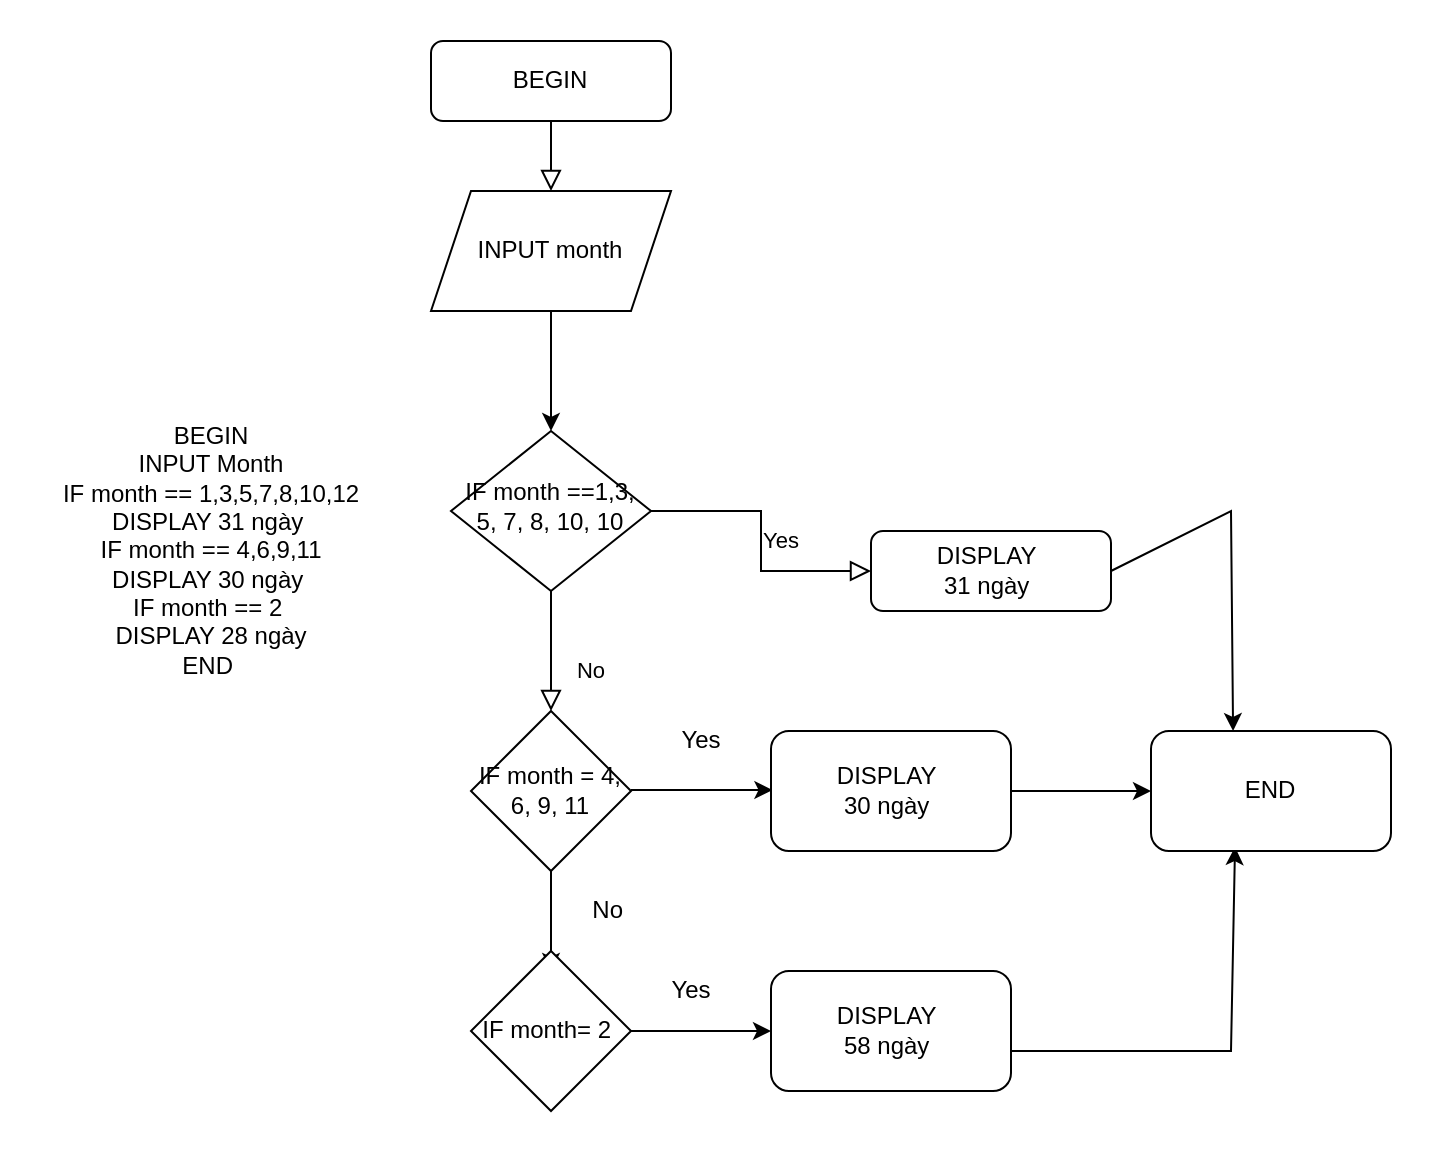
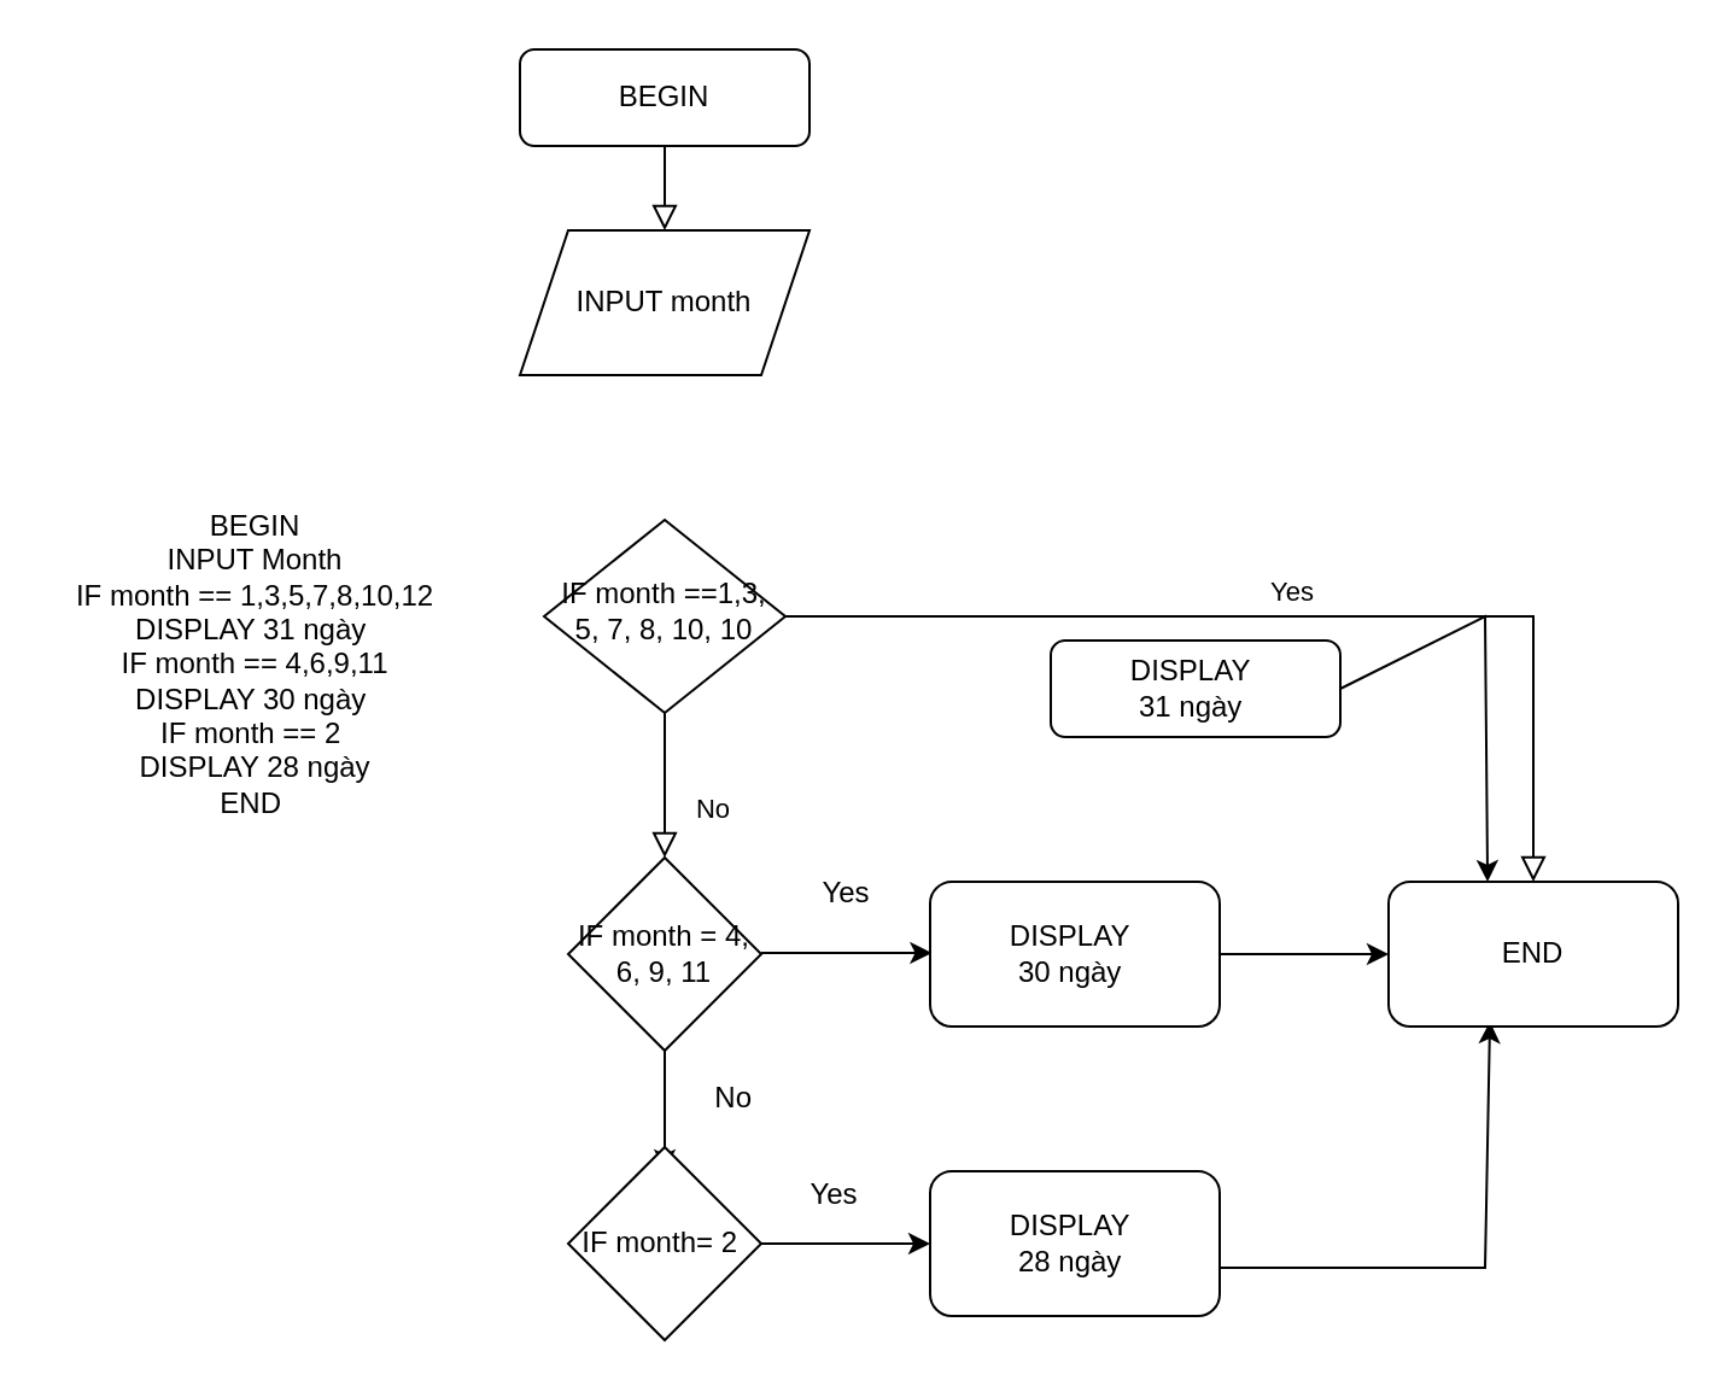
  <mxCell id="0" />
  <mxCell id="1" parent="0" />
  <mxCell id="2" value="" style="rounded=0;html=1;jettySize=auto;orthogonalLoop=1;fontSize=11;endArrow=block;endFill=0;endSize=8;strokeWidth=1;shadow=0;labelBackgroundColor=none;edgeStyle=orthogonalEdgeStyle;" parent="1" source="3" edge="1"><mxGeometry relative="1" as="geometry"><mxPoint x="275" y="95" as="targetPoint" /></mxGeometry></mxCell>
  <mxCell id="3" value="BEGIN" style="rounded=1;whiteSpace=wrap;html=1;fontSize=12;glass=0;strokeWidth=1;shadow=0;" parent="1" vertex="1"><mxGeometry x="215" y="20" width="120" height="40" as="geometry" /></mxCell>
  <mxCell id="4" value="No" style="rounded=0;html=1;jettySize=auto;orthogonalLoop=1;fontSize=11;endArrow=block;endFill=0;endSize=8;strokeWidth=1;shadow=0;labelBackgroundColor=none;edgeStyle=orthogonalEdgeStyle;" parent="1" source="6" edge="1"><mxGeometry x="0.333" y="20" relative="1" as="geometry"><mxPoint as="offset" /><mxPoint x="275" y="355" as="targetPoint" /></mxGeometry></mxCell>
- <mxCell id="5" value="Yes" style="edgeStyle=orthogonalEdgeStyle;rounded=0;html=1;jettySize=auto;orthogonalLoop=1;fontSize=11;endArrow=block;endFill=0;endSize=8;strokeWidth=1;shadow=0;labelBackgroundColor=none;" parent="1" source="6" target="7" edge="1"><mxGeometry y="10" relative="1" as="geometry"><mxPoint as="offset" /></mxGeometry></mxCell>
+ <mxCell id="5" value="Yes" style="edgeStyle=orthogonalEdgeStyle;rounded=0;html=1;jettySize=auto;orthogonalLoop=1;fontSize=11;endArrow=block;endFill=0;endSize=8;strokeWidth=1;shadow=0;labelBackgroundColor=none;" parent="1" source="6" target="24" edge="1"><mxGeometry y="10" relative="1" as="geometry"><mxPoint as="offset" /></mxGeometry></mxCell>
  <mxCell id="6" value="IF month ==1,3, 5, 7, 8, 10, 10" style="rhombus;whiteSpace=wrap;html=1;shadow=0;fontFamily=Helvetica;fontSize=12;align=center;strokeWidth=1;spacing=6;spacingTop=-4;" parent="1" vertex="1"><mxGeometry x="225" y="215" width="100" height="80" as="geometry" /></mxCell>
  <mxCell id="7" value="DISPLAY&amp;nbsp;&lt;br&gt;31 ngày&amp;nbsp;" style="rounded=1;whiteSpace=wrap;html=1;fontSize=12;glass=0;strokeWidth=1;shadow=0;" parent="1" vertex="1"><mxGeometry x="435" y="265" width="120" height="40" as="geometry" /></mxCell>
  <mxCell id="8" value="INPUT month" style="shape=parallelogram;perimeter=parallelogramPerimeter;whiteSpace=wrap;html=1;fixedSize=1;" vertex="1" parent="1"><mxGeometry x="215" y="95" width="120" height="60" as="geometry" /></mxCell>
  <mxCell id="9" value="" style="endArrow=classic;html=1;rounded=0;" edge="1" parent="1"><mxGeometry width="50" height="50" relative="1" as="geometry"><mxPoint x="315" y="394.5" as="sourcePoint" /><mxPoint x="385.711" y="394.5" as="targetPoint" /></mxGeometry></mxCell>
  <mxCell id="10" value="DISPLAY&amp;nbsp;&lt;br&gt;30 ngày&amp;nbsp;" style="rounded=1;whiteSpace=wrap;html=1;" vertex="1" parent="1"><mxGeometry x="385" y="365" width="120" height="60" as="geometry" /></mxCell>
  <mxCell id="11" value="IF month = 4, 6, 9, 11" style="rhombus;whiteSpace=wrap;html=1;" vertex="1" parent="1"><mxGeometry x="235" y="355" width="80" height="80" as="geometry" /></mxCell>
  <mxCell id="12" value="" style="endArrow=classic;html=1;rounded=0;exitX=0.5;exitY=1;exitDx=0;exitDy=0;" edge="1" parent="1" source="11"><mxGeometry width="50" height="50" relative="1" as="geometry"><mxPoint x="265" y="505" as="sourcePoint" /><mxPoint x="275" y="485" as="targetPoint" /></mxGeometry></mxCell>
  <mxCell id="13" value="IF month= 2&amp;nbsp;" style="rhombus;whiteSpace=wrap;html=1;" vertex="1" parent="1"><mxGeometry x="235" y="475" width="80" height="80" as="geometry" /></mxCell>
  <mxCell id="14" value="" style="endArrow=classic;html=1;rounded=0;exitX=1;exitY=0.5;exitDx=0;exitDy=0;" edge="1" parent="1" source="13"><mxGeometry width="50" height="50" relative="1" as="geometry"><mxPoint x="335" y="525" as="sourcePoint" /><mxPoint x="385" y="515" as="targetPoint" /></mxGeometry></mxCell>
- <mxCell id="15" value="DISPLAY&amp;nbsp;&lt;br&gt;58 ngày&amp;nbsp;" style="rounded=1;whiteSpace=wrap;html=1;" vertex="1" parent="1"><mxGeometry x="385" y="485" width="120" height="60" as="geometry" /></mxCell>
+ <mxCell id="15" value="DISPLAY&amp;nbsp;&lt;br&gt;28 ngày&amp;nbsp;" style="rounded=1;whiteSpace=wrap;html=1;" vertex="1" parent="1"><mxGeometry x="385" y="485" width="120" height="60" as="geometry" /></mxCell>
  <mxCell id="16" value="BEGIN&lt;br&gt;INPUT Month&lt;br&gt;IF month == 1,3,5,7,8,10,12&lt;br&gt;DISPLAY 31 ngày&amp;nbsp;&lt;br&gt;IF month == 4,6,9,11&lt;br&gt;DISPLAY 30 ngày&amp;nbsp;&lt;br&gt;IF month == 2&amp;nbsp;&lt;br&gt;DISPLAY 28 ngày&lt;br&gt;END&amp;nbsp;" style="text;html=1;align=center;verticalAlign=middle;resizable=0;points=[];autosize=1;strokeColor=none;fillColor=none;" vertex="1" parent="1"><mxGeometry x="20" y="205" width="170" height="140" as="geometry" /></mxCell>
  <mxCell id="17" value="Yes" style="text;html=1;align=center;verticalAlign=middle;resizable=0;points=[];autosize=1;strokeColor=none;fillColor=none;" vertex="1" parent="1"><mxGeometry x="330" y="355" width="40" height="30" as="geometry" /></mxCell>
  <mxCell id="18" value="No&amp;nbsp;" style="text;html=1;align=center;verticalAlign=middle;resizable=0;points=[];autosize=1;strokeColor=none;fillColor=none;" vertex="1" parent="1"><mxGeometry x="285" y="440" width="40" height="30" as="geometry" /></mxCell>
  <mxCell id="19" value="Yes" style="text;html=1;align=center;verticalAlign=middle;resizable=0;points=[];autosize=1;strokeColor=none;fillColor=none;" vertex="1" parent="1"><mxGeometry x="325" y="480" width="40" height="30" as="geometry" /></mxCell>
- <mxCell id="20" value="" style="endArrow=classic;html=1;rounded=0;exitX=0.5;exitY=1;exitDx=0;exitDy=0;entryX=0.5;entryY=0;entryDx=0;entryDy=0;" edge="1" parent="1" source="8" target="6"><mxGeometry width="50" height="50" relative="1" as="geometry"><mxPoint x="255" y="225" as="sourcePoint" /><mxPoint x="305" y="175" as="targetPoint" /></mxGeometry></mxCell>
  <mxCell id="21" value="" style="endArrow=classic;html=1;rounded=0;exitX=1;exitY=0.5;exitDx=0;exitDy=0;entryX=0.342;entryY=0;entryDx=0;entryDy=0;entryPerimeter=0;" edge="1" parent="1" source="7" target="24"><mxGeometry width="50" height="50" relative="1" as="geometry"><mxPoint x="445" y="345" as="sourcePoint" /><mxPoint x="615" y="355" as="targetPoint" /><Array as="points"><mxPoint x="615" y="255" /></Array></mxGeometry></mxCell>
  <mxCell id="22" value="" style="endArrow=classic;html=1;rounded=0;exitX=1;exitY=0.5;exitDx=0;exitDy=0;" edge="1" parent="1" source="10"><mxGeometry width="50" height="50" relative="1" as="geometry"><mxPoint x="445" y="345" as="sourcePoint" /><mxPoint x="575" y="395" as="targetPoint" /></mxGeometry></mxCell>
  <mxCell id="23" value="" style="endArrow=classic;html=1;rounded=0;entryX=0.35;entryY=0.967;entryDx=0;entryDy=0;entryPerimeter=0;" edge="1" parent="1" target="24"><mxGeometry width="50" height="50" relative="1" as="geometry"><mxPoint x="505" y="525" as="sourcePoint" /><mxPoint x="615" y="455" as="targetPoint" /><Array as="points"><mxPoint x="615" y="525" /></Array></mxGeometry></mxCell>
  <mxCell id="24" value="END" style="rounded=1;whiteSpace=wrap;html=1;" vertex="1" parent="1"><mxGeometry x="575" y="365" width="120" height="60" as="geometry" /></mxCell>
